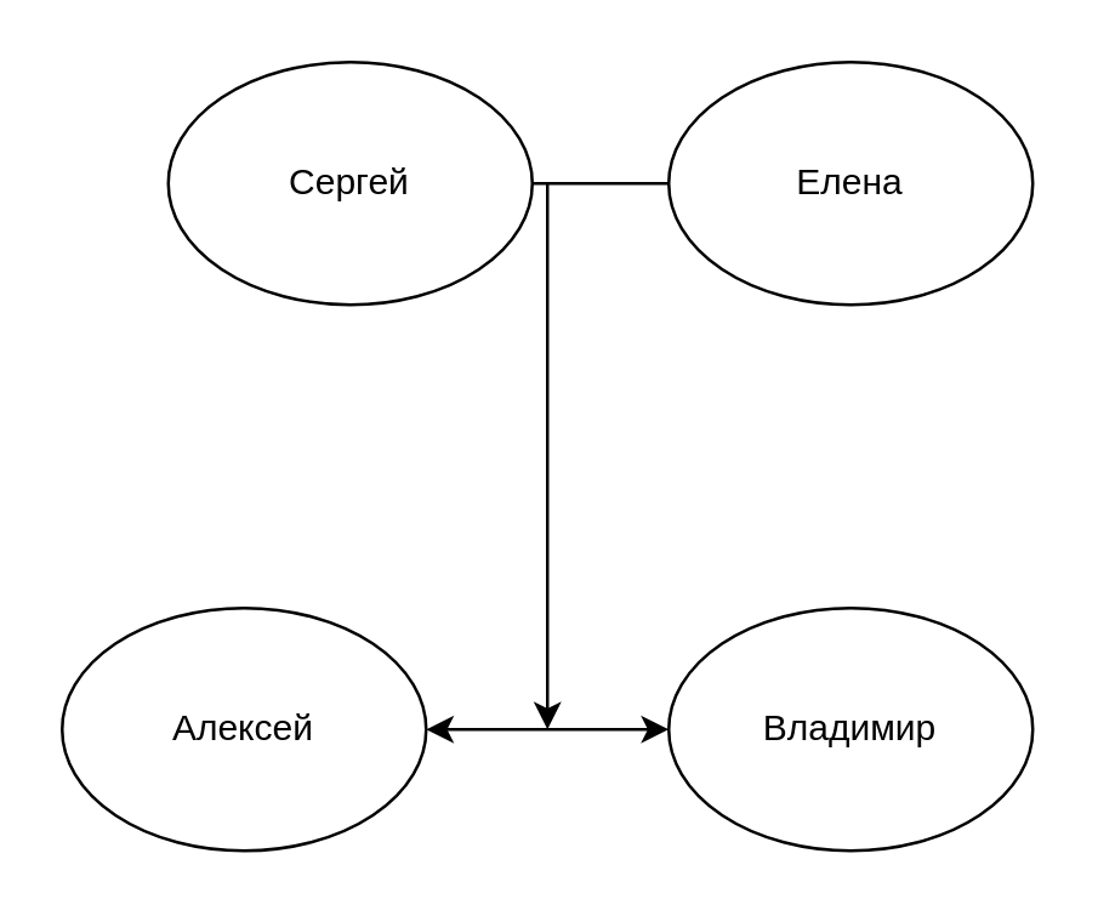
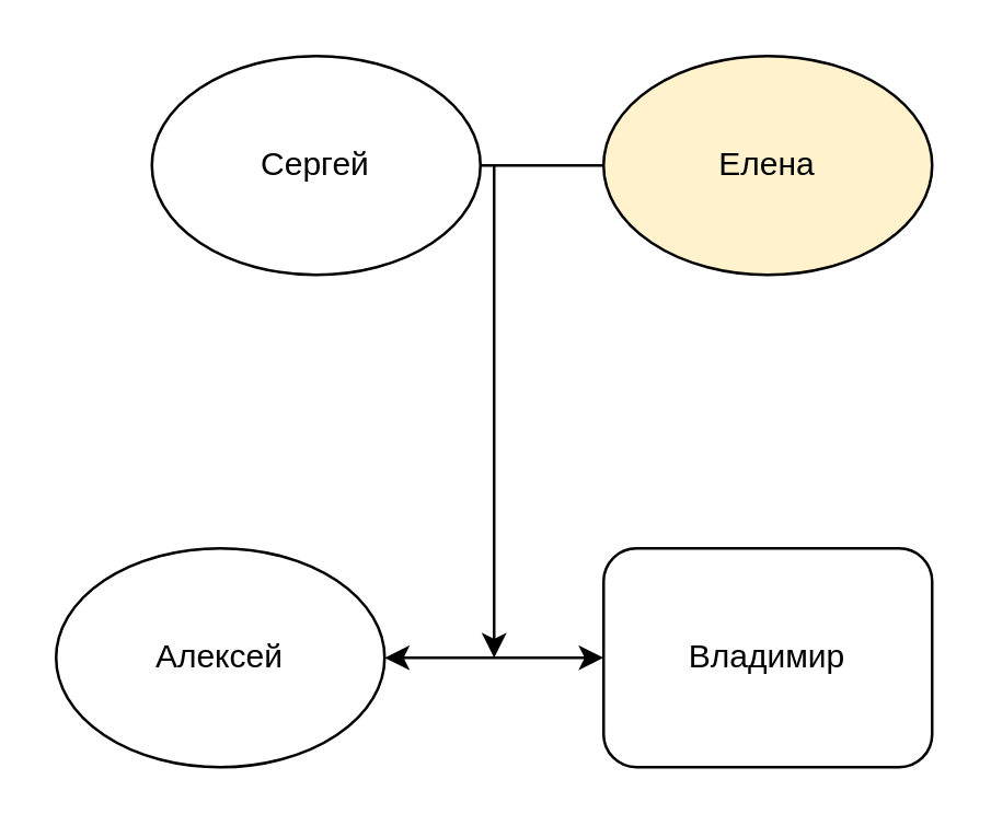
  <mxCell id="0" />
  <mxCell id="1" parent="0" />
  <mxCell id="2" style="edgeStyle=orthogonalEdgeStyle;rounded=0;orthogonalLoop=1;jettySize=auto;html=1;entryX=0;entryY=0.5;entryDx=0;entryDy=0;endArrow=none;endFill=0;" edge="1" parent="1" source="3" target="4"><mxGeometry relative="1" as="geometry"><Array as="points"><mxPoint x="180" y="60" /><mxPoint x="180" y="60" /></Array></mxGeometry></mxCell>
  <mxCell id="3" value="Сергей" style="ellipse;whiteSpace=wrap;html=1;" vertex="1" parent="1"><mxGeometry x="55" y="20" width="120" height="80" as="geometry" /></mxCell>
- <mxCell id="4" value="Елена" style="ellipse;whiteSpace=wrap;html=1;" vertex="1" parent="1"><mxGeometry x="220" y="20" width="120" height="80" as="geometry" /></mxCell>
+ <mxCell id="4" value="Елена" style="ellipse;whiteSpace=wrap;html=1;fillColor=#fff2cc;" vertex="1" parent="1"><mxGeometry x="220" y="20" width="120" height="80" as="geometry" /></mxCell>
  <mxCell id="5" value="Алексей" style="ellipse;whiteSpace=wrap;html=1;" vertex="1" parent="1"><mxGeometry x="20" y="200" width="120" height="80" as="geometry" /></mxCell>
- <mxCell id="6" value="Владимир" style="ellipse;whiteSpace=wrap;html=1;" vertex="1" parent="1"><mxGeometry x="220" y="200" width="120" height="80" as="geometry" /></mxCell>
+ <mxCell id="6" value="Владимир" style="whiteSpace=wrap;html=1;rounded=1;" vertex="1" parent="1"><mxGeometry x="220" y="200" width="120" height="80" as="geometry" /></mxCell>
  <mxCell id="7" value="" style="endArrow=classic;html=1;rounded=0;endFill=1;" edge="1" parent="1"><mxGeometry width="50" height="50" relative="1" as="geometry"><mxPoint x="180" y="60" as="sourcePoint" /><mxPoint x="180" y="240" as="targetPoint" /></mxGeometry></mxCell>
  <mxCell id="8" value="" style="endArrow=classic;html=1;rounded=0;entryX=0;entryY=0.5;entryDx=0;entryDy=0;endFill=1;startArrow=classic;startFill=1;" edge="1" parent="1" target="6"><mxGeometry width="50" height="50" relative="1" as="geometry"><mxPoint x="140" y="240" as="sourcePoint" /><mxPoint x="260" y="250" as="targetPoint" /></mxGeometry></mxCell>
